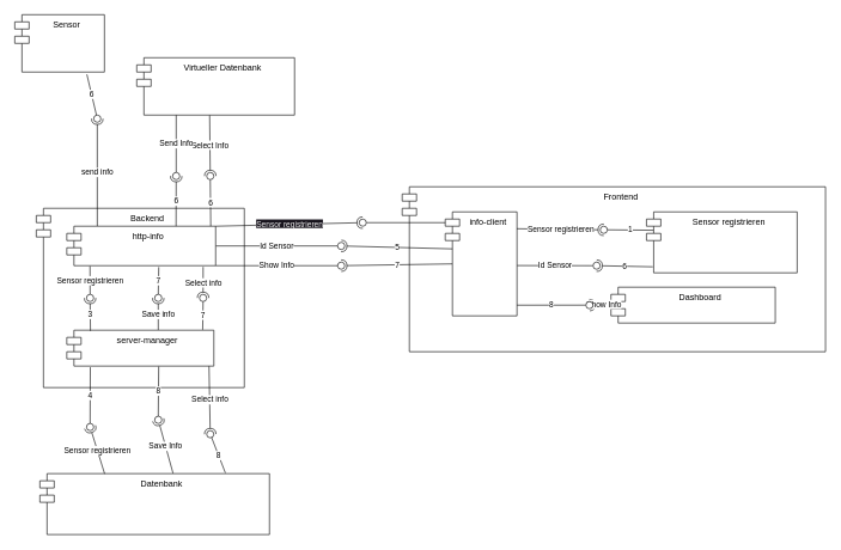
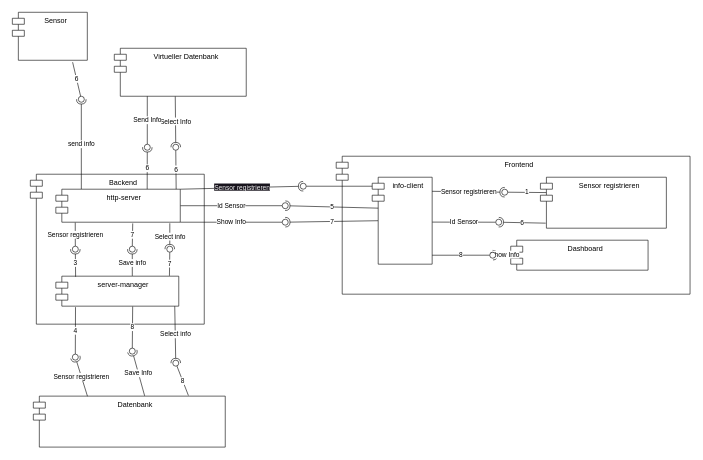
  <mxCell id="0" />
  <mxCell id="1" parent="0" />
  <mxCell id="2" value="Backend" style="shape=module;align=left;spacingLeft=20;align=center;verticalAlign=top;" parent="1" vertex="1"><mxGeometry x="50" y="290" width="290" height="250" as="geometry" /></mxCell>
  <mxCell id="3" value="Sensor" style="shape=module;align=left;spacingLeft=20;align=center;verticalAlign=top;" parent="1" vertex="1"><mxGeometry x="20" y="20" width="125" height="80" as="geometry" /></mxCell>
  <mxCell id="4" value="Virtueller Datenbank" style="shape=module;align=left;spacingLeft=20;align=center;verticalAlign=top;" parent="1" vertex="1"><mxGeometry x="190" y="80" width="220" height="80" as="geometry" /></mxCell>
  <mxCell id="5" value="Frontend" style="shape=module;align=left;spacingLeft=20;align=center;verticalAlign=top;" parent="1" vertex="1"><mxGeometry x="560" y="260" width="590" height="230" as="geometry" /></mxCell>
  <mxCell id="6" value="Datenbank" style="shape=module;align=left;spacingLeft=20;align=center;verticalAlign=top;" parent="1" vertex="1"><mxGeometry x="55" y="660" width="320" height="85" as="geometry" /></mxCell>
  <mxCell id="7" value="4" style="rounded=0;orthogonalLoop=1;jettySize=auto;html=1;endArrow=none;endFill=0;sketch=0;sourcePerimeterSpacing=0;targetPerimeterSpacing=0;exitX=0.16;exitY=1.032;exitDx=0;exitDy=0;exitPerimeter=0;" parent="1" source="33" target="9" edge="1"><mxGeometry relative="1" as="geometry"><mxPoint x="100" y="500" as="sourcePoint" /></mxGeometry></mxCell>
  <mxCell id="8" value="Sensor registrieren" style="rounded=0;orthogonalLoop=1;jettySize=auto;html=1;endArrow=halfCircle;endFill=0;entryX=0.5;entryY=0.5;endSize=6;strokeWidth=1;sketch=0;exitX=0.282;exitY=0.002;exitDx=0;exitDy=0;exitPerimeter=0;" parent="1" source="6" target="9" edge="1"><mxGeometry relative="1" as="geometry"><mxPoint x="120" y="660" as="sourcePoint" /></mxGeometry></mxCell>
  <mxCell id="9" value="" style="ellipse;whiteSpace=wrap;html=1;align=center;aspect=fixed;resizable=0;points=[];outlineConnect=0;sketch=0;" parent="1" vertex="1"><mxGeometry x="120" y="590" width="10" height="10" as="geometry" /></mxCell>
  <mxCell id="10" value="6" style="rounded=0;orthogonalLoop=1;jettySize=auto;html=1;endArrow=none;endFill=0;sketch=0;sourcePerimeterSpacing=0;targetPerimeterSpacing=0;exitX=0.804;exitY=1.04;exitDx=0;exitDy=0;exitPerimeter=0;" parent="1" source="3" target="12" edge="1"><mxGeometry relative="1" as="geometry"><mxPoint x="200" y="185" as="sourcePoint" /></mxGeometry></mxCell>
  <mxCell id="11" value="send info" style="rounded=0;orthogonalLoop=1;jettySize=auto;html=1;endArrow=halfCircle;endFill=0;endSize=6;strokeWidth=1;sketch=0;exitX=0.205;exitY=0.091;exitDx=0;exitDy=0;exitPerimeter=0;" parent="1" edge="1"><mxGeometry relative="1" as="geometry"><mxPoint x="135.038" y="315.005" as="sourcePoint" /><mxPoint x="135" y="165" as="targetPoint" /></mxGeometry></mxCell>
  <mxCell id="12" value="" style="ellipse;whiteSpace=wrap;html=1;align=center;aspect=fixed;resizable=0;points=[];outlineConnect=0;sketch=0;" parent="1" vertex="1"><mxGeometry x="130" y="160" width="10" height="10" as="geometry" /></mxCell>
  <mxCell id="13" value="8" style="rounded=0;orthogonalLoop=1;jettySize=auto;html=1;endArrow=none;endFill=0;sketch=0;sourcePerimeterSpacing=0;targetPerimeterSpacing=0;exitX=0.625;exitY=1.007;exitDx=0;exitDy=0;exitPerimeter=0;" parent="1" source="33" target="15" edge="1"><mxGeometry relative="1" as="geometry"><mxPoint x="200" y="520" as="sourcePoint" /></mxGeometry></mxCell>
  <mxCell id="14" value="Save Info" style="rounded=0;orthogonalLoop=1;jettySize=auto;html=1;endArrow=halfCircle;endFill=0;entryX=0.5;entryY=0.5;endSize=6;strokeWidth=1;sketch=0;exitX=0.58;exitY=-0.006;exitDx=0;exitDy=0;exitPerimeter=0;" parent="1" source="6" target="15" edge="1"><mxGeometry relative="1" as="geometry"><mxPoint x="250" y="640" as="sourcePoint" /></mxGeometry></mxCell>
  <mxCell id="15" value="" style="ellipse;whiteSpace=wrap;html=1;align=center;aspect=fixed;resizable=0;points=[];outlineConnect=0;sketch=0;" parent="1" vertex="1"><mxGeometry x="215" y="580" width="10" height="10" as="geometry" /></mxCell>
  <mxCell id="16" value="6" style="rounded=0;orthogonalLoop=1;jettySize=auto;html=1;endArrow=none;endFill=0;sketch=0;sourcePerimeterSpacing=0;targetPerimeterSpacing=0;exitX=0.967;exitY=0.009;exitDx=0;exitDy=0;exitPerimeter=0;" parent="1" source="31" target="18" edge="1"><mxGeometry relative="1" as="geometry"><mxPoint x="350" y="230" as="sourcePoint" /></mxGeometry></mxCell>
  <mxCell id="17" value="Select Info" style="rounded=0;orthogonalLoop=1;jettySize=auto;html=1;endArrow=halfCircle;endFill=0;entryX=0.5;entryY=0.5;endSize=6;strokeWidth=1;sketch=0;exitX=0.462;exitY=1.004;exitDx=0;exitDy=0;exitPerimeter=0;" parent="1" source="4" target="18" edge="1"><mxGeometry relative="1" as="geometry"><mxPoint x="280" y="110" as="sourcePoint" /></mxGeometry></mxCell>
  <mxCell id="18" value="" style="ellipse;whiteSpace=wrap;html=1;align=center;aspect=fixed;resizable=0;points=[];outlineConnect=0;sketch=0;" parent="1" vertex="1"><mxGeometry x="287.5" y="240" width="10" height="10" as="geometry" /></mxCell>
  <mxCell id="19" value="8" style="rounded=0;orthogonalLoop=1;jettySize=auto;html=1;endArrow=none;endFill=0;sketch=0;sourcePerimeterSpacing=0;targetPerimeterSpacing=0;exitX=0.808;exitY=-0.012;exitDx=0;exitDy=0;exitPerimeter=0;" parent="1" source="6" target="21" edge="1"><mxGeometry relative="1" as="geometry"><mxPoint x="310" y="640" as="sourcePoint" /></mxGeometry></mxCell>
  <mxCell id="20" value="Select info" style="rounded=0;orthogonalLoop=1;jettySize=auto;html=1;endArrow=halfCircle;endFill=0;entryX=0.5;entryY=0.5;endSize=6;strokeWidth=1;sketch=0;exitX=0.967;exitY=0.972;exitDx=0;exitDy=0;exitPerimeter=0;" parent="1" source="33" target="21" edge="1"><mxGeometry relative="1" as="geometry"><mxPoint x="350" y="585" as="sourcePoint" /></mxGeometry></mxCell>
  <mxCell id="21" value="" style="ellipse;whiteSpace=wrap;html=1;align=center;aspect=fixed;resizable=0;points=[];outlineConnect=0;sketch=0;" parent="1" vertex="1"><mxGeometry x="287.5" y="600" width="10" height="10" as="geometry" /></mxCell>
  <mxCell id="22" value="Send Info" style="rounded=0;orthogonalLoop=1;jettySize=auto;html=1;endArrow=none;endFill=0;sketch=0;sourcePerimeterSpacing=0;targetPerimeterSpacing=0;exitX=0.25;exitY=1;exitDx=0;exitDy=0;" parent="1" source="4" target="24" edge="1"><mxGeometry relative="1" as="geometry"><mxPoint x="270" y="175" as="sourcePoint" /></mxGeometry></mxCell>
  <mxCell id="23" value="6" style="rounded=0;orthogonalLoop=1;jettySize=auto;html=1;endArrow=halfCircle;endFill=0;entryX=0.5;entryY=0.5;endSize=6;strokeWidth=1;sketch=0;exitX=0.734;exitY=0.007;exitDx=0;exitDy=0;exitPerimeter=0;" parent="1" source="31" target="24" edge="1"><mxGeometry relative="1" as="geometry"><mxPoint x="245" y="310" as="sourcePoint" /></mxGeometry></mxCell>
  <mxCell id="24" value="" style="ellipse;whiteSpace=wrap;html=1;align=center;aspect=fixed;resizable=0;points=[];outlineConnect=0;sketch=0;" parent="1" vertex="1"><mxGeometry x="240" y="240" width="10" height="10" as="geometry" /></mxCell>
  <mxCell id="25" value="Show Info" style="rounded=0;orthogonalLoop=1;jettySize=auto;html=1;endArrow=none;endFill=0;sketch=0;sourcePerimeterSpacing=0;targetPerimeterSpacing=0;exitX=1;exitY=1;exitDx=0;exitDy=0;" parent="1" source="31" target="27" edge="1"><mxGeometry relative="1" as="geometry"><mxPoint x="470" y="445" as="sourcePoint" /></mxGeometry></mxCell>
  <mxCell id="26" value="7" style="rounded=0;orthogonalLoop=1;jettySize=auto;html=1;endArrow=halfCircle;endFill=0;entryX=0.5;entryY=0.5;endSize=6;strokeWidth=1;sketch=0;exitX=0;exitY=0.5;exitDx=10;exitDy=0;exitPerimeter=0;" parent="1" source="32" target="27" edge="1"><mxGeometry x="-0.003" relative="1" as="geometry"><mxPoint x="1040" y="438" as="sourcePoint" /><mxPoint as="offset" /></mxGeometry></mxCell>
  <mxCell id="27" value="" style="ellipse;whiteSpace=wrap;html=1;align=center;aspect=fixed;resizable=0;points=[];outlineConnect=0;sketch=0;" parent="1" vertex="1"><mxGeometry x="470" y="365" width="10" height="10" as="geometry" /></mxCell>
  <mxCell id="28" value="Id Sensor" style="rounded=0;orthogonalLoop=1;jettySize=auto;html=1;endArrow=none;endFill=0;sketch=0;sourcePerimeterSpacing=0;targetPerimeterSpacing=0;exitX=1;exitY=0.5;exitDx=0;exitDy=0;" parent="1" source="31" target="30" edge="1"><mxGeometry relative="1" as="geometry"><mxPoint x="440" y="390" as="sourcePoint" /></mxGeometry></mxCell>
  <mxCell id="29" value="5" style="rounded=0;orthogonalLoop=1;jettySize=auto;html=1;endArrow=halfCircle;endFill=0;entryX=0.5;entryY=0.5;endSize=6;strokeWidth=1;sketch=0;exitX=0.111;exitY=0.356;exitDx=0;exitDy=0;exitPerimeter=0;" parent="1" source="32" target="30" edge="1"><mxGeometry relative="1" as="geometry"><mxPoint x="475" y="400" as="sourcePoint" /></mxGeometry></mxCell>
  <mxCell id="30" value="" style="ellipse;whiteSpace=wrap;html=1;align=center;aspect=fixed;resizable=0;points=[];outlineConnect=0;sketch=0;" parent="1" vertex="1"><mxGeometry x="470" y="337.5" width="10" height="10" as="geometry" /></mxCell>
- <mxCell id="31" value="http-info" style="shape=module;align=left;spacingLeft=20;align=center;verticalAlign=top;" parent="1" vertex="1"><mxGeometry x="92.5" y="315" width="207.5" height="55" as="geometry" /></mxCell>
+ <mxCell id="31" value="http-server" style="shape=module;align=left;spacingLeft=20;align=center;verticalAlign=top;" parent="1" vertex="1"><mxGeometry x="92.5" y="315" width="207.5" height="55" as="geometry" /></mxCell>
  <mxCell id="32" value="info-client" style="shape=module;align=left;spacingLeft=20;align=center;verticalAlign=top;" parent="1" vertex="1"><mxGeometry x="620" y="295" width="100" height="145" as="geometry" /></mxCell>
  <mxCell id="33" value="server-manager" style="shape=module;align=left;spacingLeft=20;align=center;verticalAlign=top;" parent="1" vertex="1"><mxGeometry x="92.5" y="460" width="205" height="50" as="geometry" /></mxCell>
  <mxCell id="34" value="7" style="rounded=0;orthogonalLoop=1;jettySize=auto;html=1;endArrow=none;endFill=0;sketch=0;sourcePerimeterSpacing=0;targetPerimeterSpacing=0;exitX=0.924;exitY=-0.012;exitDx=0;exitDy=0;exitPerimeter=0;" parent="1" source="33" target="36" edge="1"><mxGeometry relative="1" as="geometry"><mxPoint x="200" y="435" as="sourcePoint" /></mxGeometry></mxCell>
  <mxCell id="35" value="Select info" style="rounded=0;orthogonalLoop=1;jettySize=auto;html=1;endArrow=halfCircle;endFill=0;entryX=0.5;entryY=0.5;endSize=6;strokeWidth=1;sketch=0;exitX=0.916;exitY=1.032;exitDx=0;exitDy=0;exitPerimeter=0;" parent="1" source="31" target="36" edge="1"><mxGeometry relative="1" as="geometry"><mxPoint x="220" y="390" as="sourcePoint" /></mxGeometry></mxCell>
  <mxCell id="36" value="" style="ellipse;whiteSpace=wrap;html=1;align=center;aspect=fixed;resizable=0;points=[];outlineConnect=0;sketch=0;" parent="1" vertex="1"><mxGeometry x="277.5" y="410" width="10" height="10" as="geometry" /></mxCell>
  <mxCell id="37" value="7" style="rounded=0;orthogonalLoop=1;jettySize=auto;html=1;endArrow=none;endFill=0;sketch=0;sourcePerimeterSpacing=0;targetPerimeterSpacing=0;exitX=0.618;exitY=1.037;exitDx=0;exitDy=0;exitPerimeter=0;" parent="1" source="31" target="39" edge="1"><mxGeometry relative="1" as="geometry"><mxPoint x="100" y="420" as="sourcePoint" /></mxGeometry></mxCell>
  <mxCell id="38" value="Save info" style="rounded=0;orthogonalLoop=1;jettySize=auto;html=1;endArrow=halfCircle;endFill=0;entryX=0.5;entryY=0.5;endSize=6;strokeWidth=1;sketch=0;exitX=0.622;exitY=-0.008;exitDx=0;exitDy=0;exitPerimeter=0;" parent="1" source="33" target="39" edge="1"><mxGeometry relative="1" as="geometry"><mxPoint x="140" y="420" as="sourcePoint" /></mxGeometry></mxCell>
  <mxCell id="39" value="" style="ellipse;whiteSpace=wrap;html=1;align=center;aspect=fixed;resizable=0;points=[];outlineConnect=0;sketch=0;" parent="1" vertex="1"><mxGeometry x="215" y="410" width="10" height="10" as="geometry" /></mxCell>
  <mxCell id="40" value="Sensor registrieren" style="rounded=0;orthogonalLoop=1;jettySize=auto;html=1;endArrow=none;endFill=0;sketch=0;sourcePerimeterSpacing=0;targetPerimeterSpacing=0;exitX=0.156;exitY=1.012;exitDx=0;exitDy=0;exitPerimeter=0;" parent="1" source="31" target="42" edge="1"><mxGeometry relative="1" as="geometry"><mxPoint x="90" y="430" as="sourcePoint" /></mxGeometry></mxCell>
  <mxCell id="41" value="3" style="rounded=0;orthogonalLoop=1;jettySize=auto;html=1;endArrow=halfCircle;endFill=0;entryX=0.5;entryY=0.5;endSize=6;strokeWidth=1;sketch=0;exitX=0.161;exitY=0.02;exitDx=0;exitDy=0;exitPerimeter=0;" parent="1" source="33" target="42" edge="1"><mxGeometry relative="1" as="geometry"><mxPoint x="130" y="430" as="sourcePoint" /></mxGeometry></mxCell>
  <mxCell id="42" value="" style="ellipse;whiteSpace=wrap;html=1;align=center;aspect=fixed;resizable=0;points=[];outlineConnect=0;sketch=0;" parent="1" vertex="1"><mxGeometry x="120" y="410" width="10" height="10" as="geometry" /></mxCell>
  <mxCell id="43" value="Sensor registrieren" style="shape=module;align=left;spacingLeft=20;align=center;verticalAlign=top;" parent="1" vertex="1"><mxGeometry x="900.5" y="295" width="210" height="85" as="geometry" /></mxCell>
  <mxCell id="44" value="Dashboard" style="shape=module;align=left;spacingLeft=20;align=center;verticalAlign=top;" parent="1" vertex="1"><mxGeometry x="851" y="400" width="229" height="50" as="geometry" /></mxCell>
  <mxCell id="45" value="8" style="rounded=0;orthogonalLoop=1;jettySize=auto;html=1;endArrow=none;endFill=0;sketch=0;sourcePerimeterSpacing=0;targetPerimeterSpacing=0;exitX=1;exitY=0.897;exitDx=0;exitDy=0;exitPerimeter=0;" parent="1" source="32" target="47" edge="1"><mxGeometry relative="1" as="geometry"><mxPoint x="800" y="425" as="sourcePoint" /></mxGeometry></mxCell>
  <mxCell id="46" value="Show Info" style="rounded=0;orthogonalLoop=1;jettySize=auto;html=1;endArrow=halfCircle;endFill=0;entryX=0.5;entryY=0.5;endSize=6;strokeWidth=1;sketch=0;exitX=0.043;exitY=0.457;exitDx=0;exitDy=0;exitPerimeter=0;" parent="1" source="44" target="47" edge="1"><mxGeometry relative="1" as="geometry"><mxPoint x="840" y="425" as="sourcePoint" /></mxGeometry></mxCell>
  <mxCell id="47" value="" style="ellipse;whiteSpace=wrap;html=1;align=center;aspect=fixed;resizable=0;points=[];outlineConnect=0;sketch=0;" parent="1" vertex="1"><mxGeometry x="816" y="420" width="10" height="10" as="geometry" /></mxCell>
  <mxCell id="48" value="Id Sensor" style="rounded=0;orthogonalLoop=1;jettySize=auto;html=1;endArrow=none;endFill=0;sketch=0;sourcePerimeterSpacing=0;targetPerimeterSpacing=0;exitX=1.002;exitY=0.516;exitDx=0;exitDy=0;exitPerimeter=0;" parent="1" source="32" target="50" edge="1"><mxGeometry relative="1" as="geometry"><mxPoint x="811" y="375" as="sourcePoint" /></mxGeometry></mxCell>
  <mxCell id="49" value="6" style="rounded=0;orthogonalLoop=1;jettySize=auto;html=1;endArrow=halfCircle;endFill=0;entryX=0.5;entryY=0.5;endSize=6;strokeWidth=1;sketch=0;exitX=0.042;exitY=0.901;exitDx=0;exitDy=0;exitPerimeter=0;" parent="1" source="43" target="50" edge="1"><mxGeometry relative="1" as="geometry"><mxPoint x="851" y="375" as="sourcePoint" /></mxGeometry></mxCell>
  <mxCell id="50" value="" style="ellipse;whiteSpace=wrap;html=1;align=center;aspect=fixed;resizable=0;points=[];outlineConnect=0;sketch=0;" parent="1" vertex="1"><mxGeometry x="826" y="365" width="10" height="10" as="geometry" /></mxCell>
  <mxCell id="51" value="1" style="rounded=0;orthogonalLoop=1;jettySize=auto;html=1;endArrow=none;endFill=0;sketch=0;sourcePerimeterSpacing=0;targetPerimeterSpacing=0;exitX=0.046;exitY=0.301;exitDx=0;exitDy=0;exitPerimeter=0;" parent="1" source="43" target="53" edge="1"><mxGeometry relative="1" as="geometry"><mxPoint x="800" y="320" as="sourcePoint" /></mxGeometry></mxCell>
  <mxCell id="52" value="Sensor registrieren" style="rounded=0;orthogonalLoop=1;jettySize=auto;html=1;endArrow=halfCircle;endFill=0;entryX=0.5;entryY=0.5;endSize=6;strokeWidth=1;sketch=0;exitX=0.999;exitY=0.162;exitDx=0;exitDy=0;exitPerimeter=0;" parent="1" source="32" target="53" edge="1"><mxGeometry relative="1" as="geometry"><mxPoint x="840" y="320" as="sourcePoint" /></mxGeometry></mxCell>
  <mxCell id="53" value="" style="ellipse;whiteSpace=wrap;html=1;align=center;aspect=fixed;resizable=0;points=[];outlineConnect=0;sketch=0;" parent="1" vertex="1"><mxGeometry x="836" y="315" width="10" height="10" as="geometry" /></mxCell>
  <mxCell id="54" value="" style="rounded=0;orthogonalLoop=1;jettySize=auto;html=1;endArrow=none;endFill=0;sketch=0;sourcePerimeterSpacing=0;targetPerimeterSpacing=0;exitX=0;exitY=0;exitDx=0;exitDy=15;exitPerimeter=0;" parent="1" source="32" target="56" edge="1"><mxGeometry relative="1" as="geometry"><mxPoint x="455" y="310" as="sourcePoint" /></mxGeometry></mxCell>
  <mxCell id="55" value="&lt;meta charset=&quot;utf-8&quot;&gt;&lt;span style=&quot;color: rgb(240, 240, 240); font-family: Helvetica; font-size: 11px; font-style: normal; font-variant-ligatures: normal; font-variant-caps: normal; font-weight: 400; letter-spacing: normal; orphans: 2; text-align: center; text-indent: 0px; text-transform: none; widows: 2; word-spacing: 0px; -webkit-text-stroke-width: 0px; background-color: rgb(24, 20, 29); text-decoration-thickness: initial; text-decoration-style: initial; text-decoration-color: initial; float: none; display: inline !important;&quot;&gt;Sensor registrieren&lt;/span&gt;" style="rounded=0;orthogonalLoop=1;jettySize=auto;html=1;endArrow=halfCircle;endFill=0;entryX=0.5;entryY=0.5;endSize=6;strokeWidth=1;sketch=0;exitX=1;exitY=0;exitDx=0;exitDy=0;" parent="1" source="31" target="56" edge="1"><mxGeometry relative="1" as="geometry"><mxPoint x="495" y="310" as="sourcePoint" /></mxGeometry></mxCell>
  <mxCell id="56" value="" style="ellipse;whiteSpace=wrap;html=1;align=center;aspect=fixed;resizable=0;points=[];outlineConnect=0;sketch=0;" parent="1" vertex="1"><mxGeometry x="500" y="305" width="10" height="10" as="geometry" /></mxCell>
